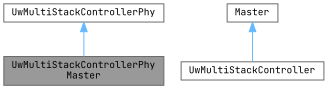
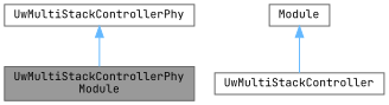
  digraph {
    fontname="JetBrains Mono"
    node [color=gray40 fillcolor=white fontname="JetBrains Mono" fontsize=10 shape=box style=filled]
    edge [color=steelblue1 dir=back fontname="JetBrains Mono" fontsize=10 labelfontname=Helvetica labelfontsize=10 style=solid]
-   n1 [fillcolor=grey60 fontcolor=black height=0.2 label="UwMultiStackControllerPhy\lMaster" width=0.4]
+   n1 [fillcolor=grey60 fontcolor=black height=0.2 label="UwMultiStackControllerPhy\lModule" width=0.4]
    n2 [height=0.2 label=UwMultiStackControllerPhy width=0.4]
    n3 [height=0.2 label=UwMultiStackController width=0.4]
-   n4 [height=0.2 label=Master width=0.4]
+   n4 [height=0.2 label=Module width=0.4]
    n2 -> n1
    n4 -> n3
  }
